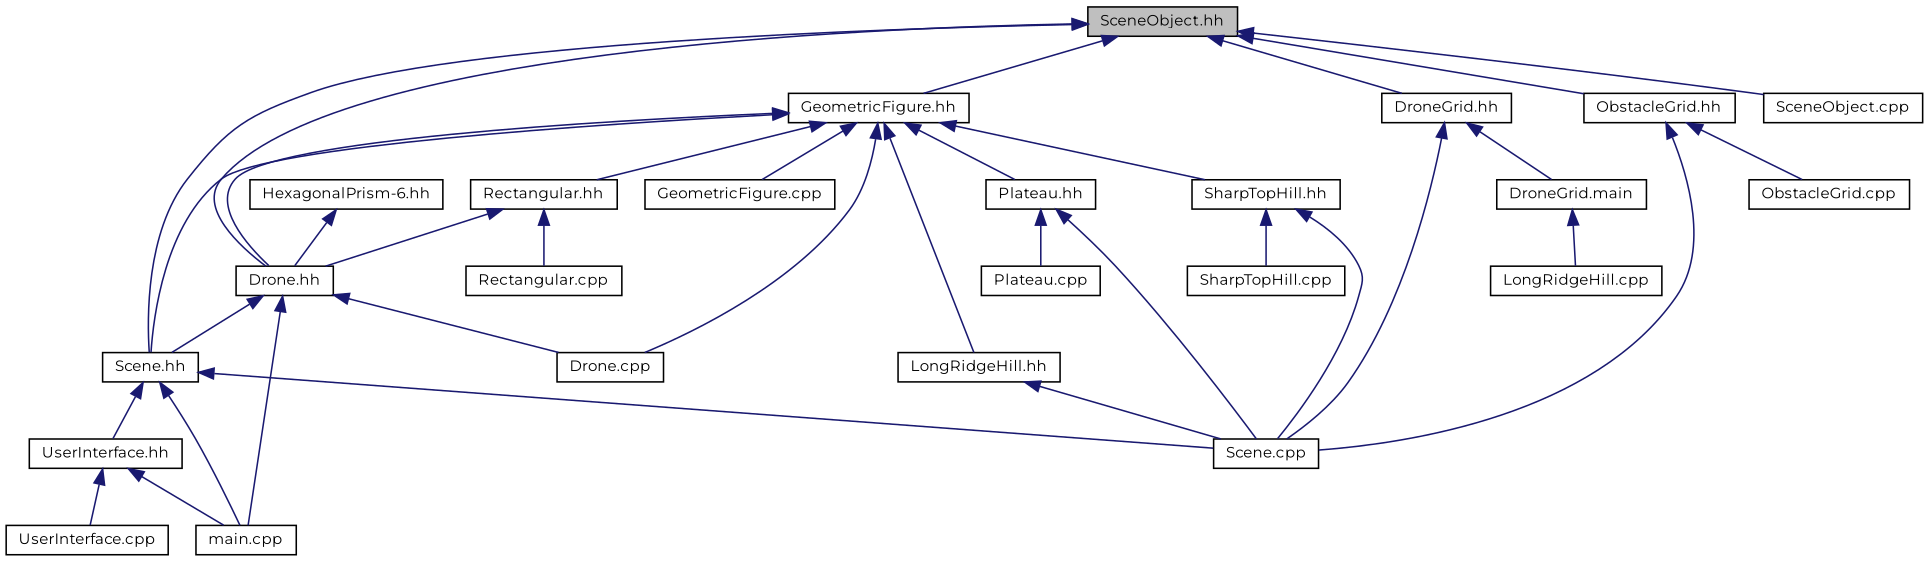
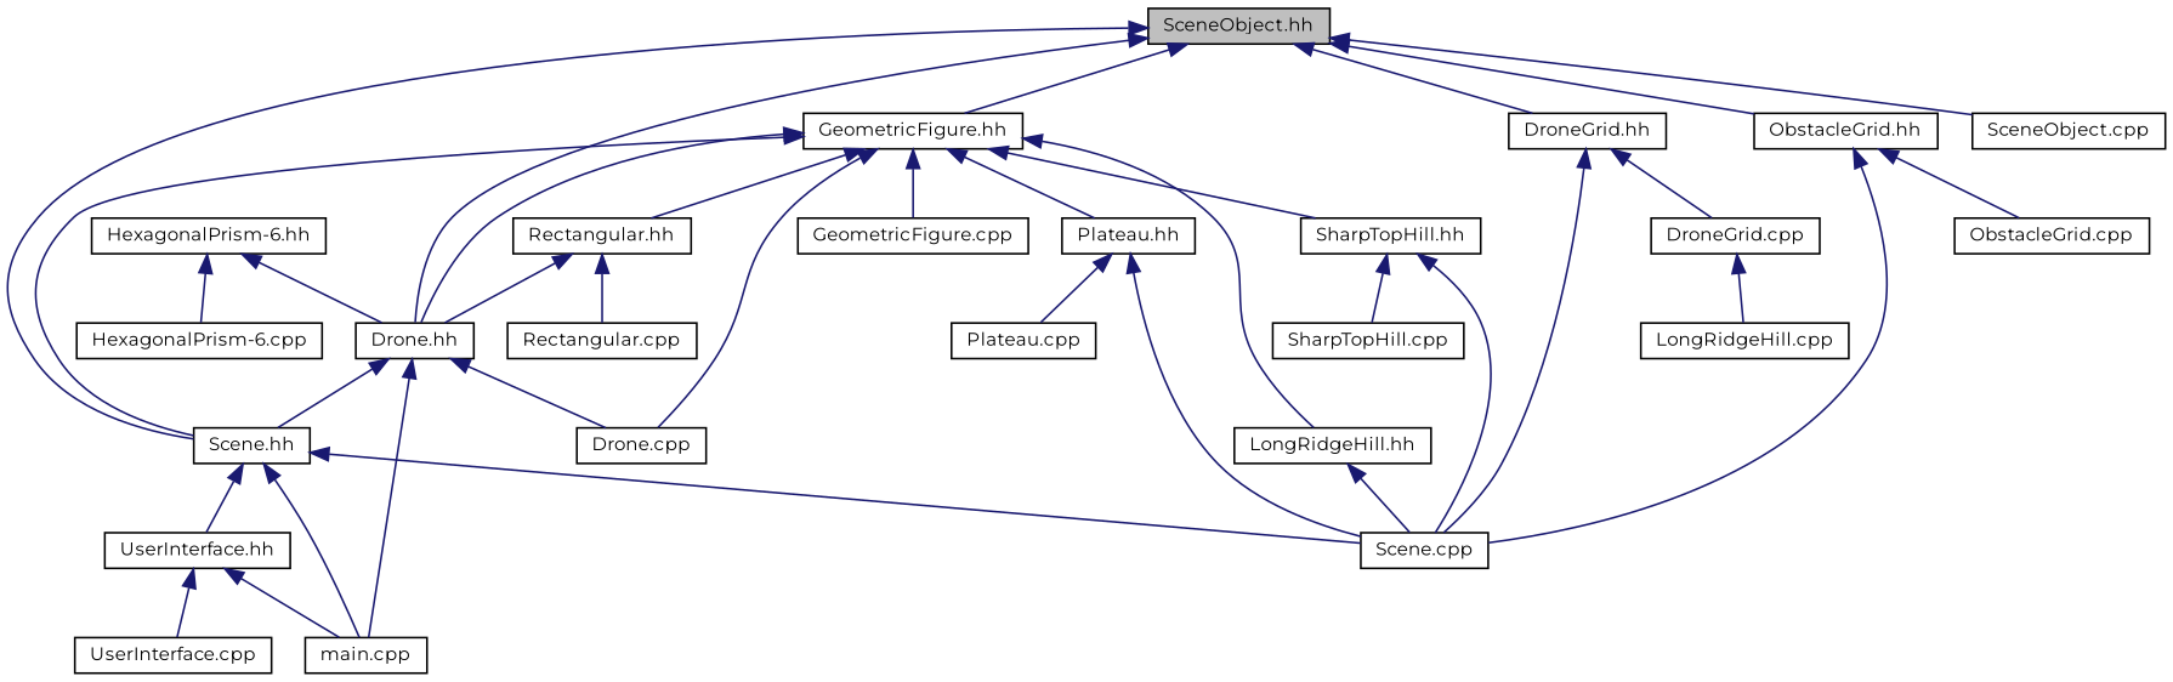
  digraph {
    fontname=Montserrat
    node [color=black fillcolor=white fontname=Montserrat fontsize=10 shape=record style=filled]
    edge [color=midnightblue dir=back fontname=Montserrat fontsize=10 labelfontname=Helvetica labelfontsize=10 style=solid]
    n1 [fillcolor=grey75 fontcolor=black height=0.2 label="SceneObject.hh" width=0.4]
    n2 [height=0.2 label="GeometricFigure.hh" width=0.4]
    n3 [height=0.2 label="Drone.hh" width=0.4]
    n4 [height=0.2 label="Scene.hh" width=0.4]
    n5 [height=0.2 label="DroneGrid.hh" width=0.4]
    n6 [height=0.2 label="ObstacleGrid.hh" width=0.4]
    n7 [height=0.2 label="SceneObject.cpp" width=0.4]
    n8 [height=0.2 label="Rectangular.hh" width=0.4]
    n9 [height=0.2 label="Drone.cpp" width=0.4]
    n10 [height=0.2 label="LongRidgeHill.hh" width=0.4]
    n11 [height=0.2 label="Plateau.hh" width=0.4]
    n12 [height=0.2 label="SharpTopHill.hh" width=0.4]
    n13 [height=0.2 label="GeometricFigure.cpp" width=0.4]
    n14 [height=0.2 label="main.cpp" width=0.4]
    n15 [height=0.2 label="UserInterface.hh" width=0.4]
    n16 [height=0.2 label="Scene.cpp" width=0.4]
-   n17 [height=0.2 label="DroneGrid.main" width=0.4]
+   n17 [height=0.2 label="DroneGrid.cpp" width=0.4]
    n18 [height=0.2 label="ObstacleGrid.cpp" width=0.4]
    n19 [height=0.2 label="Rectangular.cpp" width=0.4]
    n20 [height=0.2 label="HexagonalPrism-6.hh" width=0.4]
+   n21 [height=0.2 label="HexagonalPrism-6.cpp" width=0.4]
    n22 [height=0.2 label="Plateau.cpp" width=0.4]
    n23 [height=0.2 label="SharpTopHill.cpp" width=0.4]
    n24 [height=0.2 label="UserInterface.cpp" width=0.4]
    n25 [height=0.2 label="LongRidgeHill.cpp" width=0.4]
    n1 -> n2
    n1 -> n3
    n1 -> n4
    n1 -> n5
    n1 -> n6
    n1 -> n7
    n2 -> n3
    n2 -> n4
    n2 -> n8
    n2 -> n9
    n2 -> n10
    n2 -> n11
    n2 -> n12
    n2 -> n13
    n3 -> n4
    n3 -> n9
    n3 -> n14
    n4 -> n14
    n4 -> n15
    n4 -> n16
    n5 -> n16
    n5 -> n17
    n6 -> n16
    n6 -> n18
    n8 -> n3
    n8 -> n19
    n10 -> n16
    n11 -> n16
    n11 -> n22
    n12 -> n16
    n12 -> n23
    n15 -> n14
    n15 -> n24
    n17 -> n25
    n20 -> n3
+   n20 -> n21
  }
